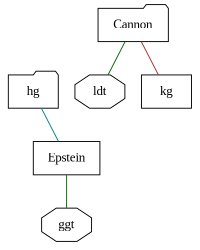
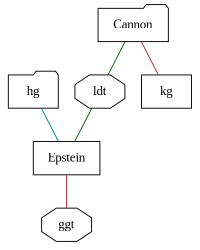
  graph {
    fontname="Liberation Serif"
    node [fontname="Liberation Serif" shape=octagon]
    edge [color=darkgreen fontname="Liberation Serif"]
    ldt [height=0.50 width=0.75]
    Epstein [height=0.50 shape=box width=1.00]
    kg [height=0.50 shape=box width=0.75]
    hg [height=0.50 shape=folder width=0.75]
    ggt [height=0.50 width=0.75]
    Cannon [height=0.50 shape=folder width=1.06]
-   Epstein -- ggt
+   ldt -- Epstein
+   Epstein -- ggt [color=brown]
    hg -- Epstein [color=teal]
    Cannon -- ldt
    Cannon -- kg [color=brown]
  }
